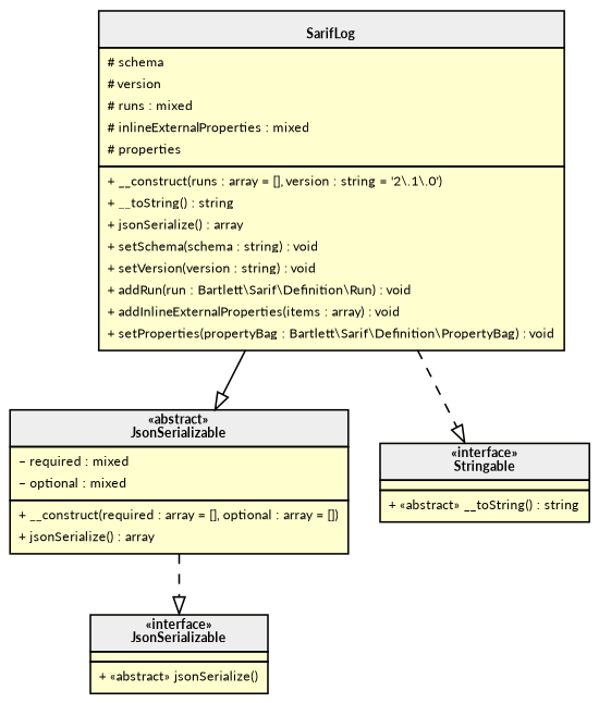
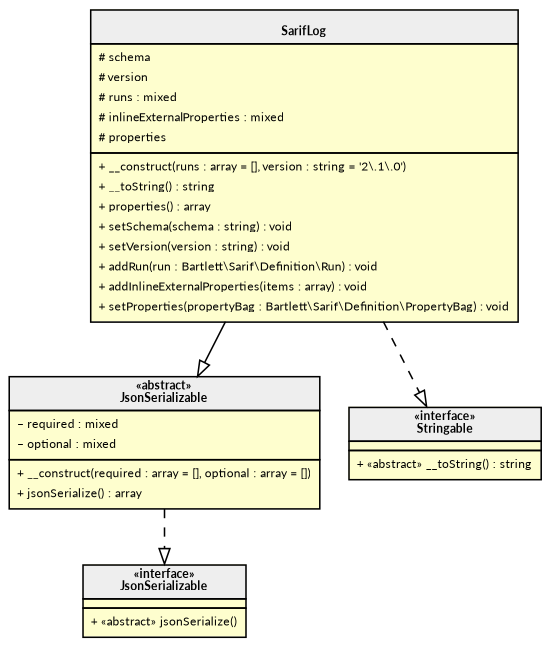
  digraph {
    rankdir=TB
    fontname=Lato
    node [fillcolor="#FEFECE" fontname=Lato fontsize=8 margin=0 shape=none style=filled]
    edge [arrowhead=empty fontname=Lato fontsize=8 style=dashed]
    n1 [label=< <table cellspacing="0" border="0" cellborder="1">     <tr><td bgcolor="#eeeeee"><b>«abstract»<br/>JsonSerializable</b></td></tr>     <tr><td><table border="0" cellspacing="0" cellpadding="2">     <tr><td align="left">– required : mixed</td></tr>     <tr><td align="left">– optional : mixed</td></tr> </table></td></tr>     <tr><td><table border="0" cellspacing="0" cellpadding="2">     <tr><td align="left">+ __construct(required : array = [], optional : array = [])</td></tr>     <tr><td align="left">+ jsonSerialize() : array</td></tr> </table></td></tr> </table>>]
-   n2 [label=< <table cellspacing="0" border="0" cellborder="1">     <tr><td bgcolor="#eeeeee"><b><br/>SarifLog</b></td></tr>     <tr><td><table border="0" cellspacing="0" cellpadding="2">     <tr><td align="left"># schema</td></tr>     <tr><td align="left"># version</td></tr>     <tr><td align="left"># runs : mixed</td></tr>     <tr><td align="left"># inlineExternalProperties : mixed</td></tr>     <tr><td align="left"># properties</td></tr> </table></td></tr>     <tr><td><table border="0" cellspacing="0" cellpadding="2">     <tr><td align="left">+ __construct(runs : array = [], version : string = '2\.1\.0')</td></tr>     <tr><td align="left">+ __toString() : string</td></tr>     <tr><td align="left">+ jsonSerialize() : array</td></tr>     <tr><td align="left">+ setSchema(schema : string) : void</td></tr>     <tr><td align="left">+ setVersion(version : string) : void</td></tr>     <tr><td align="left">+ addRun(run : Bartlett\\Sarif\\Definition\\Run) : void</td></tr>     <tr><td align="left">+ addInlineExternalProperties(items : array) : void</td></tr>     <tr><td align="left">+ setProperties(propertyBag : Bartlett\\Sarif\\Definition\\PropertyBag) : void</td></tr> </table></td></tr> </table>>]
+   n2 [label=< <table cellspacing="0" border="0" cellborder="1">     <tr><td bgcolor="#eeeeee"><b><br/>SarifLog</b></td></tr>     <tr><td><table border="0" cellspacing="0" cellpadding="2">     <tr><td align="left"># schema</td></tr>     <tr><td align="left"># version</td></tr>     <tr><td align="left"># runs : mixed</td></tr>     <tr><td align="left"># inlineExternalProperties : mixed</td></tr>     <tr><td align="left"># properties</td></tr> </table></td></tr>     <tr><td><table border="0" cellspacing="0" cellpadding="2">     <tr><td align="left">+ __construct(runs : array = [], version : string = '2\.1\.0')</td></tr>     <tr><td align="left">+ __toString() : string</td></tr>     <tr><td align="left">+ properties() : array</td></tr>     <tr><td align="left">+ setSchema(schema : string) : void</td></tr>     <tr><td align="left">+ setVersion(version : string) : void</td></tr>     <tr><td align="left">+ addRun(run : Bartlett\\Sarif\\Definition\\Run) : void</td></tr>     <tr><td align="left">+ addInlineExternalProperties(items : array) : void</td></tr>     <tr><td align="left">+ setProperties(propertyBag : Bartlett\\Sarif\\Definition\\PropertyBag) : void</td></tr> </table></td></tr> </table>>]
    n3 [label=< <table cellspacing="0" border="0" cellborder="1">     <tr><td bgcolor="#eeeeee"><b>«interface»<br/>JsonSerializable</b></td></tr>     <tr><td></td></tr>     <tr><td><table border="0" cellspacing="0" cellpadding="2">     <tr><td align="left">+ «abstract» jsonSerialize()</td></tr> </table></td></tr> </table>>]
    n4 [label=< <table cellspacing="0" border="0" cellborder="1">     <tr><td bgcolor="#eeeeee"><b>«interface»<br/>Stringable</b></td></tr>     <tr><td></td></tr>     <tr><td><table border="0" cellspacing="0" cellpadding="2">     <tr><td align="left">+ «abstract» __toString() : string</td></tr> </table></td></tr> </table>>]
    subgraph sub_1 {
      bgcolor=Bisque
      label="Bartlett\\Sarif\\Internal"
      n1
    }
    subgraph sub_2 {
      bgcolor=BurlyWood
      label="Bartlett\\Sarif"
      n2
    }
    subgraph sub_3 {
      label=0
      n3
      n4
    }
    n1 -> n3
    n2 -> n1 [style=filled]
    n2 -> n4
  }
